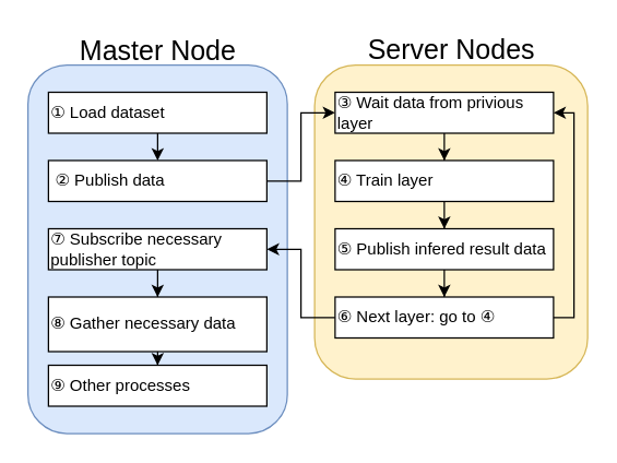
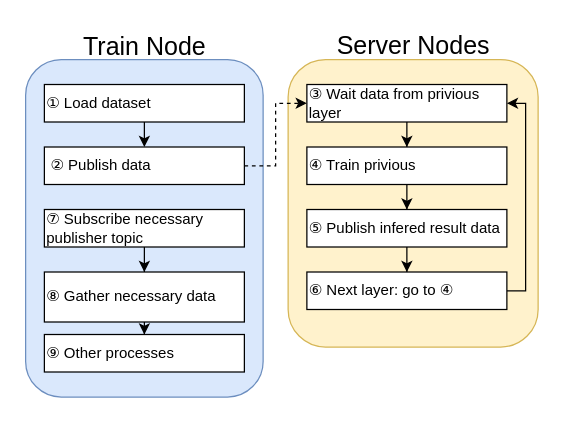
  <mxCell id="0" />
  <mxCell id="1" parent="0" />
  <mxCell id="2" value="" style="rounded=1;whiteSpace=wrap;html=1;fillColor=#dae8fc;strokeColor=#6c8ebf;" parent="1" vertex="1"><mxGeometry x="20" y="47" width="190" height="270" as="geometry" /></mxCell>
  <mxCell id="3" value="" style="rounded=1;whiteSpace=wrap;html=1;fillColor=#fff2cc;strokeColor=#d6b656;" parent="1" vertex="1"><mxGeometry x="230" y="47" width="200" height="230" as="geometry" /></mxCell>
- <mxCell id="4" value="&lt;font style=&quot;font-size: 20px;&quot;&gt;Master Node&lt;/font&gt;" style="text;html=1;strokeColor=none;fillColor=none;align=center;verticalAlign=middle;whiteSpace=wrap;rounded=0;" parent="1" vertex="1"><mxGeometry x="52.5" y="21" width="125" height="30" as="geometry" /></mxCell>
+ <mxCell id="4" value="&lt;font style=&quot;font-size: 20px;&quot;&gt;Train Node&lt;/font&gt;" style="text;html=1;strokeColor=none;fillColor=none;align=center;verticalAlign=middle;whiteSpace=wrap;rounded=0;" parent="1" vertex="1"><mxGeometry x="52.5" y="21" width="125" height="30" as="geometry" /></mxCell>
  <mxCell id="5" value="&lt;font style=&quot;font-size: 20px;&quot;&gt;Server Nodes&lt;/font&gt;" style="text;html=1;strokeColor=none;fillColor=none;align=center;verticalAlign=middle;whiteSpace=wrap;rounded=0;" parent="1" vertex="1"><mxGeometry x="267.5" y="20" width="125" height="30" as="geometry" /></mxCell>
  <mxCell id="6" style="edgeStyle=orthogonalEdgeStyle;rounded=0;orthogonalLoop=1;jettySize=auto;html=1;entryX=0.5;entryY=0;entryDx=0;entryDy=0;" parent="1" source="7" edge="1"><mxGeometry relative="1" as="geometry"><mxPoint x="115" y="117" as="targetPoint" /></mxGeometry></mxCell>
  <mxCell id="7" value="&lt;font style=&quot;font-size: 12px;&quot;&gt;① Load dataset&lt;/font&gt;" style="rounded=0;whiteSpace=wrap;html=1;align=left;" parent="1" vertex="1"><mxGeometry x="35" y="67" width="160" height="30" as="geometry" /></mxCell>
- <mxCell id="8" style="edgeStyle=orthogonalEdgeStyle;rounded=0;orthogonalLoop=1;jettySize=auto;html=1;entryX=0;entryY=0.5;entryDx=0;entryDy=0;" parent="1" source="9" target="13" edge="1"><mxGeometry relative="1" as="geometry" /></mxCell>
+ <mxCell id="8" style="edgeStyle=orthogonalEdgeStyle;rounded=0;orthogonalLoop=1;jettySize=auto;html=1;entryX=0;entryY=0.5;entryDx=0;entryDy=0;dashed=1;" parent="1" source="9" target="13" edge="1"><mxGeometry relative="1" as="geometry" /></mxCell>
  <mxCell id="9" value="&lt;font style=&quot;font-size: 12px;&quot;&gt;&amp;nbsp;②&amp;nbsp;Publish data&lt;/font&gt;" style="rounded=0;whiteSpace=wrap;html=1;align=left;" parent="1" vertex="1"><mxGeometry x="35" y="117" width="160" height="30" as="geometry" /></mxCell>
  <mxCell id="10" style="edgeStyle=orthogonalEdgeStyle;rounded=0;orthogonalLoop=1;jettySize=auto;html=1;" parent="1" source="11" target="21" edge="1"><mxGeometry relative="1" as="geometry" /></mxCell>
  <mxCell id="11" value="&lt;font style=&quot;font-size: 12px;&quot;&gt;⑧&amp;nbsp;Gather necessary data&lt;/font&gt;" style="rounded=0;whiteSpace=wrap;html=1;align=left;" parent="1" vertex="1"><mxGeometry x="35" y="217" width="160" height="40" as="geometry" /></mxCell>
  <mxCell id="12" style="edgeStyle=orthogonalEdgeStyle;rounded=0;orthogonalLoop=1;jettySize=auto;html=1;entryX=0.5;entryY=0;entryDx=0;entryDy=0;" parent="1" source="13" target="18" edge="1"><mxGeometry relative="1" as="geometry" /></mxCell>
  <mxCell id="13" value="&lt;font style=&quot;font-size: 12px;&quot;&gt;③ Wait data from privious layer&lt;/font&gt;" style="rounded=0;whiteSpace=wrap;html=1;align=left;" parent="1" vertex="1"><mxGeometry x="245" y="67" width="160" height="30" as="geometry" /></mxCell>
  <mxCell id="14" style="edgeStyle=orthogonalEdgeStyle;rounded=0;orthogonalLoop=1;jettySize=auto;html=1;entryX=1;entryY=0.5;entryDx=0;entryDy=0;" parent="1" source="16" target="13" edge="1"><mxGeometry relative="1" as="geometry"><Array as="points"><mxPoint x="420" y="232" /><mxPoint x="420" y="82" /></Array></mxGeometry></mxCell>
- <mxCell id="15" style="edgeStyle=orthogonalEdgeStyle;rounded=0;orthogonalLoop=1;jettySize=auto;html=1;entryX=1;entryY=0.5;entryDx=0;entryDy=0;" parent="1" source="16" target="23" edge="1"><mxGeometry relative="1" as="geometry" /></mxCell>
  <mxCell id="16" value="&lt;font style=&quot;font-size: 12px;&quot;&gt;⑥ Next layer: go to&amp;nbsp;④&lt;br&gt;&lt;/font&gt;" style="rounded=0;whiteSpace=wrap;html=1;align=left;" parent="1" vertex="1"><mxGeometry x="245" y="217" width="160" height="30" as="geometry" /></mxCell>
  <mxCell id="17" style="edgeStyle=orthogonalEdgeStyle;rounded=0;orthogonalLoop=1;jettySize=auto;html=1;entryX=0.5;entryY=0;entryDx=0;entryDy=0;" parent="1" source="18" target="20" edge="1"><mxGeometry relative="1" as="geometry" /></mxCell>
- <mxCell id="18" value="&lt;font style=&quot;font-size: 12px;&quot;&gt;④ Train layer&lt;/font&gt;" style="rounded=0;whiteSpace=wrap;html=1;align=left;" parent="1" vertex="1"><mxGeometry x="245" y="117" width="160" height="30" as="geometry" /></mxCell>
+ <mxCell id="18" value="&lt;font style=&quot;font-size: 12px;&quot;&gt;④ Train privious&lt;/font&gt;" style="rounded=0;whiteSpace=wrap;html=1;align=left;" parent="1" vertex="1"><mxGeometry x="245" y="117" width="160" height="30" as="geometry" /></mxCell>
  <mxCell id="19" style="edgeStyle=orthogonalEdgeStyle;rounded=0;orthogonalLoop=1;jettySize=auto;html=1;entryX=0.5;entryY=0;entryDx=0;entryDy=0;" parent="1" source="20" target="16" edge="1"><mxGeometry relative="1" as="geometry" /></mxCell>
  <mxCell id="20" value="&lt;font style=&quot;font-size: 12px;&quot;&gt;⑤ Publish infered result data&lt;/font&gt;" style="rounded=0;whiteSpace=wrap;html=1;align=left;" parent="1" vertex="1"><mxGeometry x="245" y="167" width="160" height="30" as="geometry" /></mxCell>
  <mxCell id="21" value="&lt;font style=&quot;font-size: 12px;&quot;&gt;⑨ Other processes&lt;/font&gt;" style="rounded=0;whiteSpace=wrap;html=1;align=left;" parent="1" vertex="1"><mxGeometry x="35" y="267" width="160" height="30" as="geometry" /></mxCell>
  <mxCell id="22" style="edgeStyle=orthogonalEdgeStyle;rounded=0;orthogonalLoop=1;jettySize=auto;html=1;entryX=0.5;entryY=0;entryDx=0;entryDy=0;" parent="1" source="23" target="11" edge="1"><mxGeometry relative="1" as="geometry" /></mxCell>
  <mxCell id="23" value="&lt;font style=&quot;font-size: 12px;&quot;&gt;⑦ Subscribe necessary publisher topic&lt;/font&gt;" style="rounded=0;whiteSpace=wrap;html=1;align=left;" parent="1" vertex="1"><mxGeometry x="35" y="167" width="160" height="30" as="geometry" /></mxCell>
